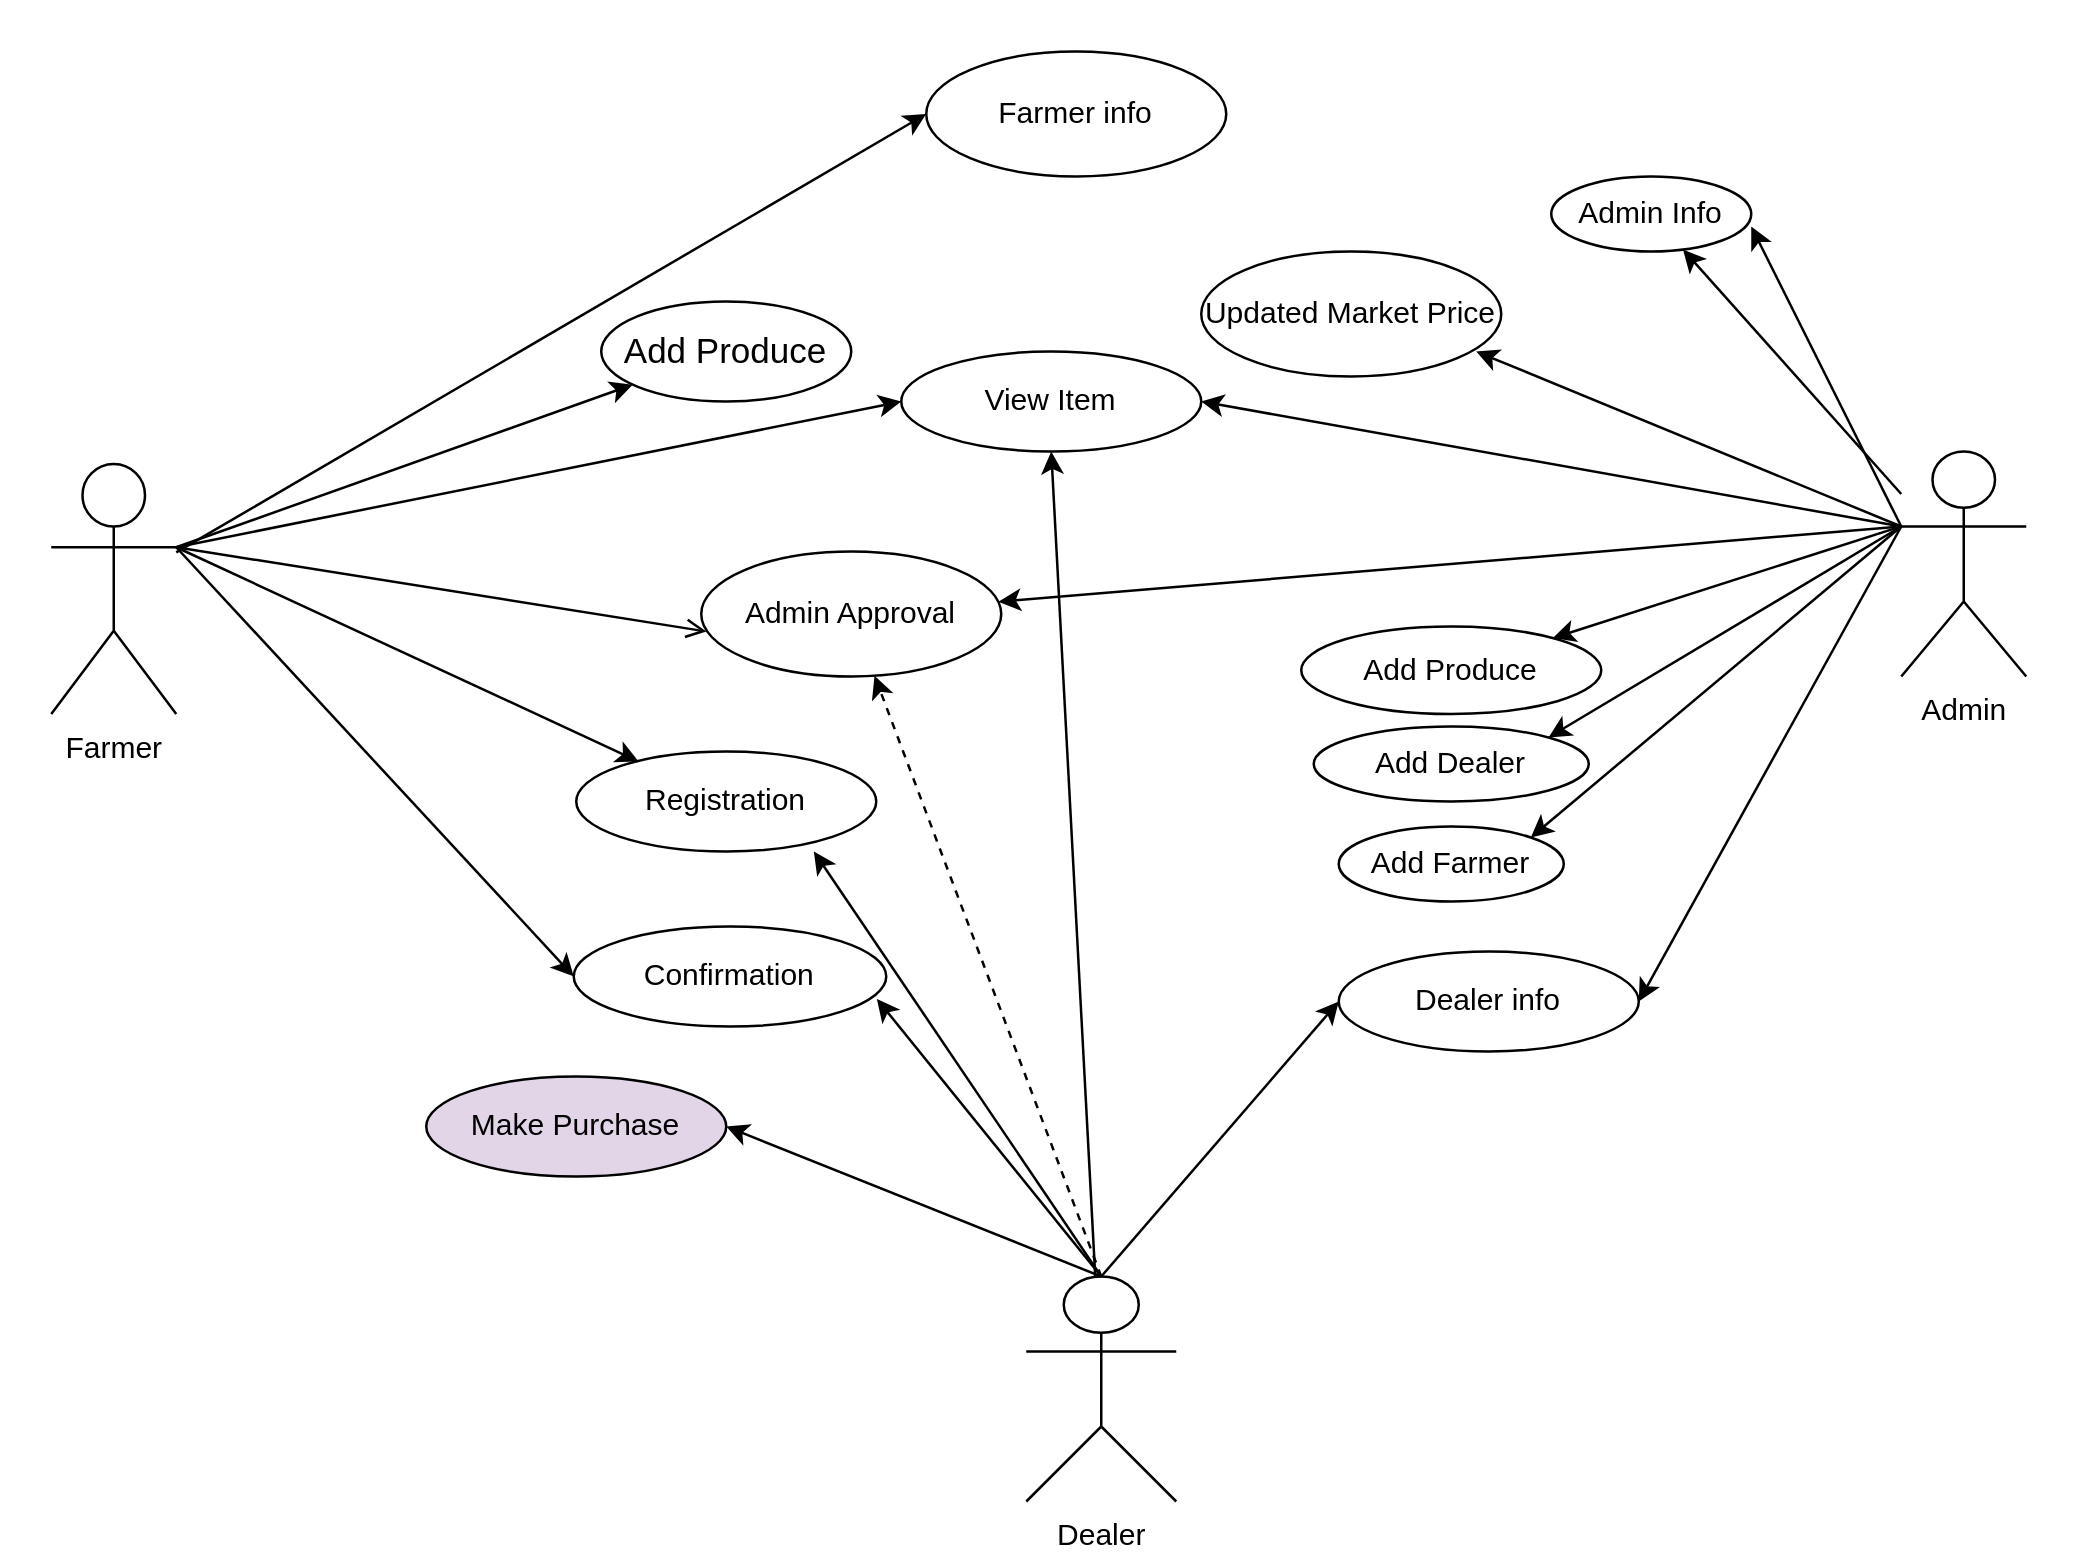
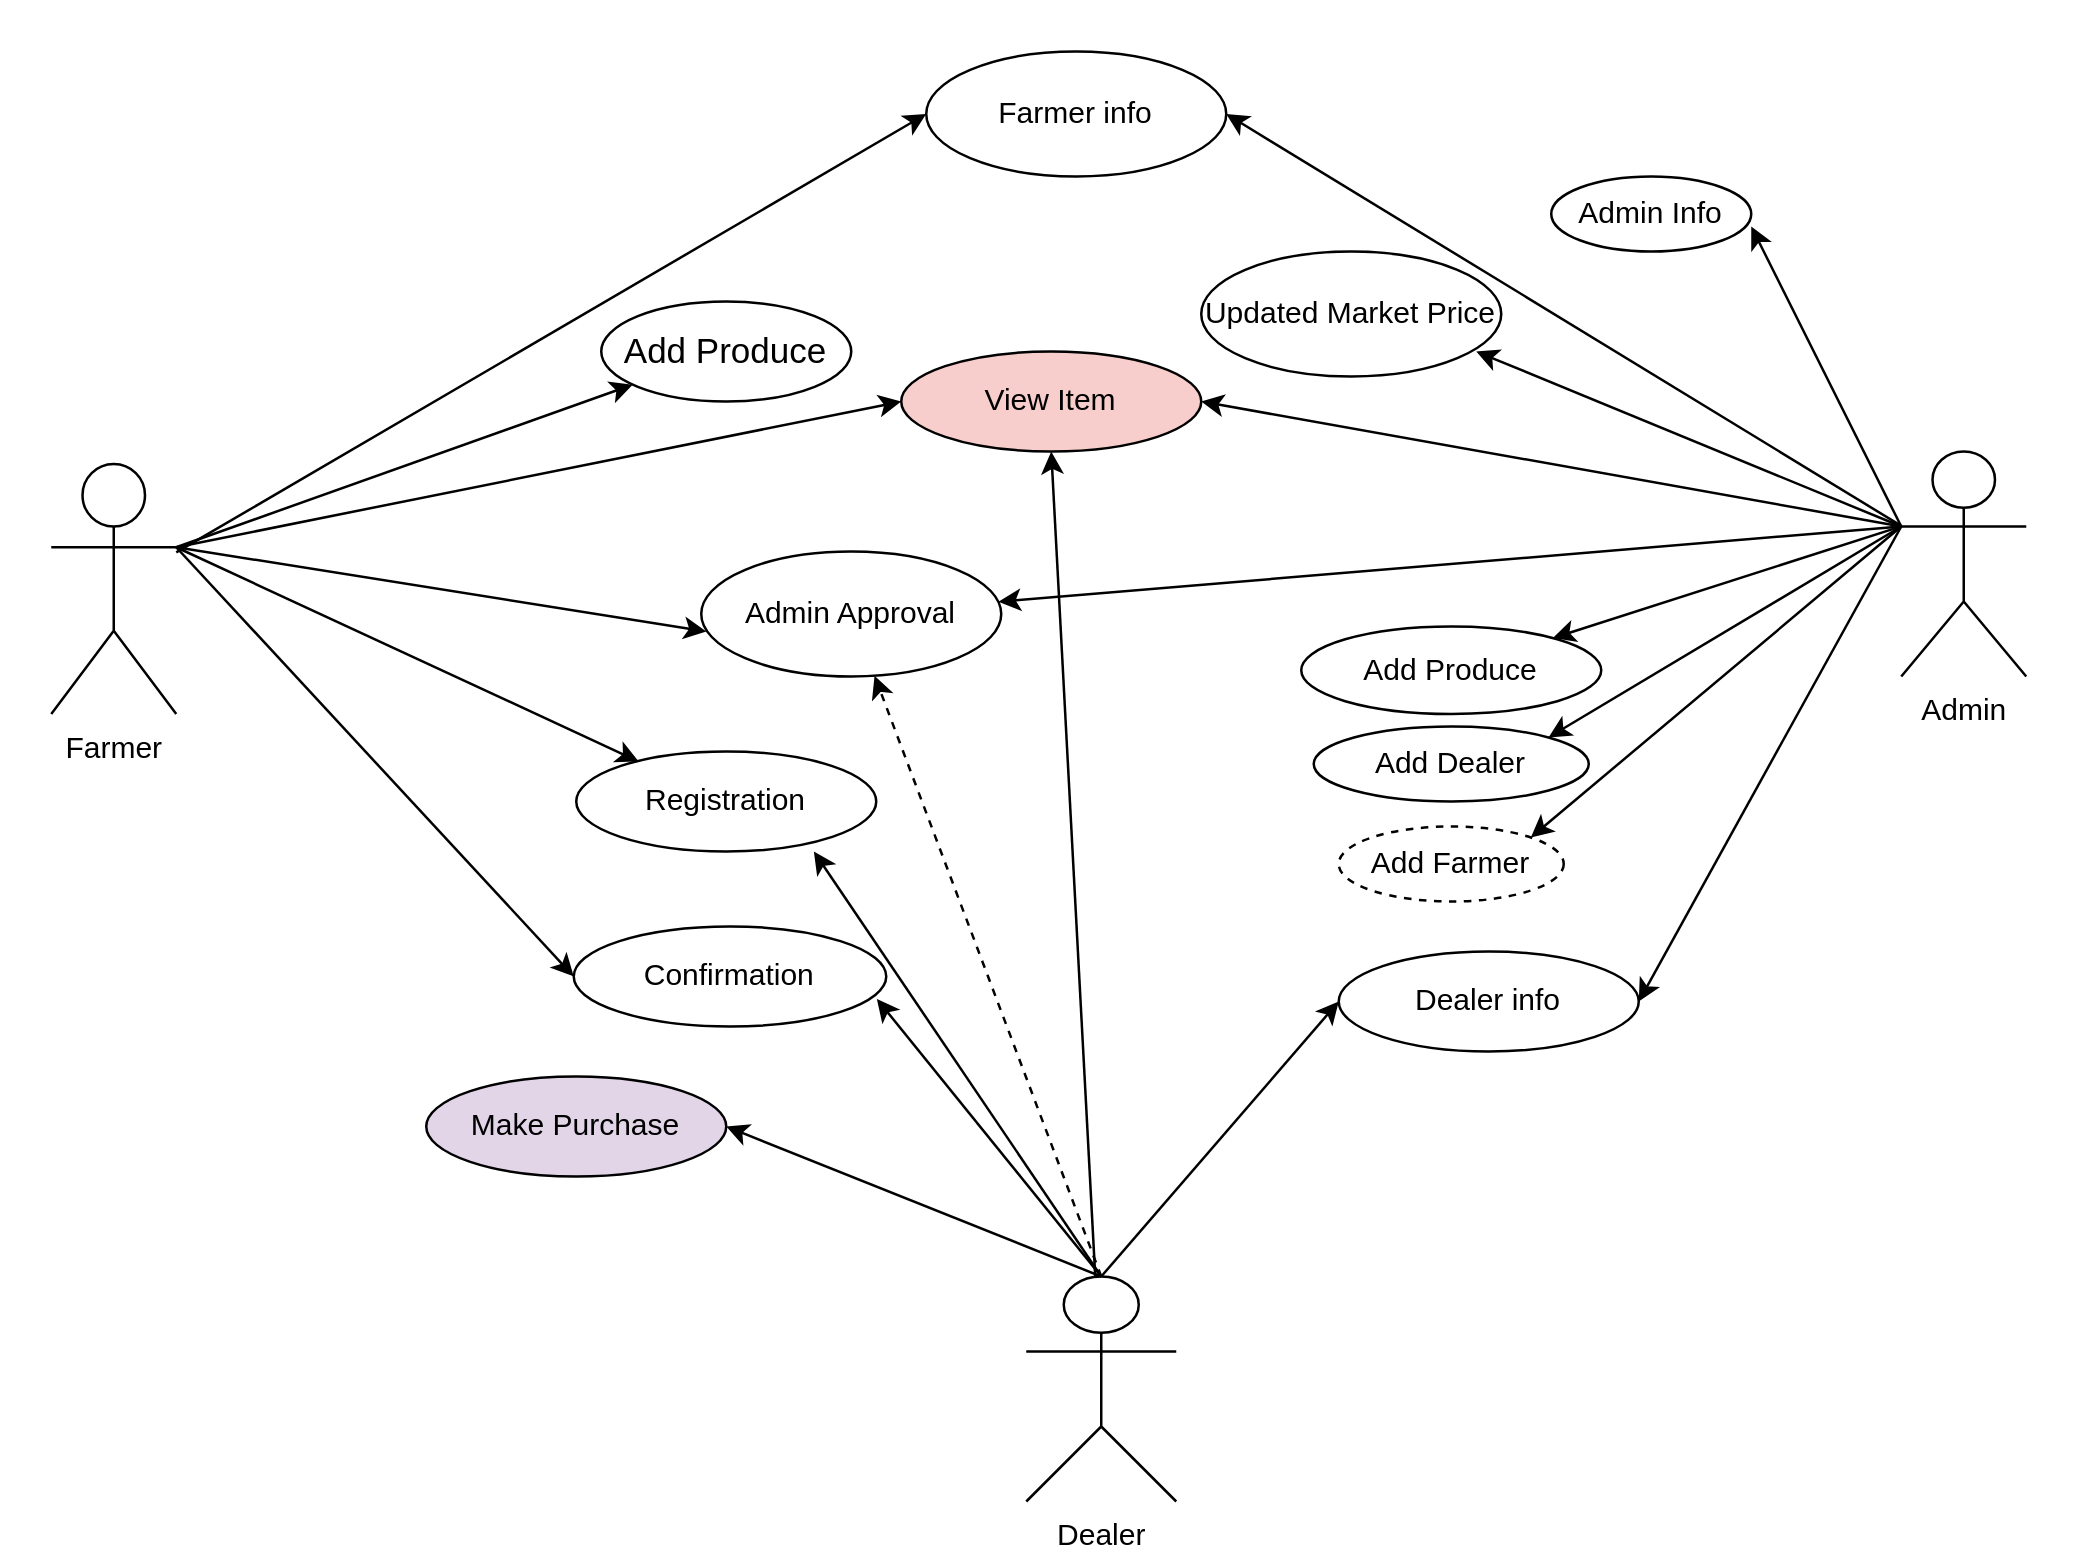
  <mxCell id="0" />
  <mxCell id="1" parent="0" />
  <mxCell id="2" value="Farmer" style="shape=umlActor;verticalLabelPosition=bottom;verticalAlign=top;html=1;outlineConnect=0;" parent="1" vertex="1"><mxGeometry x="20" y="185" width="50" height="100" as="geometry" /></mxCell>
  <mxCell id="3" value="Dealer" style="shape=umlActor;verticalLabelPosition=bottom;verticalAlign=top;html=1;outlineConnect=0;" parent="1" vertex="1"><mxGeometry x="410" y="510" width="60" height="90" as="geometry" /></mxCell>
  <mxCell id="4" value="Admin" style="shape=umlActor;verticalLabelPosition=bottom;verticalAlign=top;html=1;outlineConnect=0;" parent="1" vertex="1"><mxGeometry x="760" y="180" width="50" height="90" as="geometry" /></mxCell>
  <mxCell id="5" value="&lt;font style=&quot;font-size: 14px&quot;&gt;Add Produce&lt;/font&gt;" style="ellipse;whiteSpace=wrap;html=1;" parent="1" vertex="1"><mxGeometry x="240" y="120" width="100" height="40" as="geometry" /></mxCell>
  <mxCell id="6" value="" style="endArrow=classic;html=1;entryX=0;entryY=0.5;entryDx=0;entryDy=0;" parent="1" source="2" target="7" edge="1"><mxGeometry width="50" height="50" relative="1" as="geometry"><mxPoint x="170" y="255" as="sourcePoint" /><mxPoint x="220" y="205" as="targetPoint" /></mxGeometry></mxCell>
  <mxCell id="7" value="Farmer info" style="ellipse;whiteSpace=wrap;html=1;" parent="1" vertex="1"><mxGeometry x="370" y="20" width="120" height="50" as="geometry" /></mxCell>
- <mxCell id="8" value="" style="endArrow=classic;html=1;" parent="1" source="4" target="13" edge="1"><mxGeometry width="50" height="50" relative="1" as="geometry"><mxPoint x="400" y="130" as="sourcePoint" /><mxPoint x="450" y="80" as="targetPoint" /></mxGeometry></mxCell>
- <mxCell id="9" value="View Item" style="ellipse;whiteSpace=wrap;html=1;" parent="1" vertex="1"><mxGeometry x="360" y="140" width="120" height="40" as="geometry" /></mxCell>
+ <mxCell id="8" value="" style="endArrow=classic;html=1;entryX=1;entryY=0.5;entryDx=0;entryDy=0;" parent="1" source="4" target="7" edge="1"><mxGeometry width="50" height="50" relative="1" as="geometry"><mxPoint x="400" y="130" as="sourcePoint" /><mxPoint x="450" y="80" as="targetPoint" /></mxGeometry></mxCell>
+ <mxCell id="9" value="View Item" style="ellipse;whiteSpace=wrap;html=1;fillColor=#f8cecc;" parent="1" vertex="1"><mxGeometry x="360" y="140" width="120" height="40" as="geometry" /></mxCell>
  <mxCell id="10" value="" style="endArrow=classic;html=1;exitX=1;exitY=0.333;exitDx=0;exitDy=0;exitPerimeter=0;" parent="1" source="2" edge="1"><mxGeometry width="50" height="50" relative="1" as="geometry"><mxPoint x="120" y="210" as="sourcePoint" /><mxPoint x="360" y="160" as="targetPoint" /></mxGeometry></mxCell>
  <mxCell id="11" value="" style="endArrow=classic;html=1;exitX=0;exitY=0.333;exitDx=0;exitDy=0;exitPerimeter=0;entryX=1;entryY=0.5;entryDx=0;entryDy=0;" parent="1" source="4" target="9" edge="1"><mxGeometry width="50" height="50" relative="1" as="geometry"><mxPoint x="400" y="230" as="sourcePoint" /><mxPoint x="450" y="180" as="targetPoint" /></mxGeometry></mxCell>
  <mxCell id="12" value="" style="endArrow=classic;html=1;exitX=1;exitY=0.333;exitDx=0;exitDy=0;exitPerimeter=0;" parent="1" source="2" target="5" edge="1"><mxGeometry width="50" height="50" relative="1" as="geometry"><mxPoint x="120" y="210" as="sourcePoint" /><mxPoint x="230" y="140" as="targetPoint" /></mxGeometry></mxCell>
  <mxCell id="13" value="Admin Info" style="ellipse;whiteSpace=wrap;html=1;" parent="1" vertex="1"><mxGeometry x="620" y="70" width="80" height="30" as="geometry" /></mxCell>
  <mxCell id="14" value="" style="endArrow=classic;html=1;" parent="1" edge="1"><mxGeometry width="50" height="50" relative="1" as="geometry"><mxPoint x="760" y="210" as="sourcePoint" /><mxPoint x="700" y="90" as="targetPoint" /></mxGeometry></mxCell>
  <mxCell id="15" value="Updated Market Price" style="ellipse;whiteSpace=wrap;html=1;" parent="1" vertex="1"><mxGeometry x="480" y="100" width="120" height="50" as="geometry" /></mxCell>
  <mxCell id="16" value="" style="endArrow=classic;html=1;" parent="1" edge="1"><mxGeometry width="50" height="50" relative="1" as="geometry"><mxPoint x="760" y="210" as="sourcePoint" /><mxPoint x="590" y="140" as="targetPoint" /></mxGeometry></mxCell>
  <mxCell id="17" value="" style="endArrow=classic;html=1;entryX=0.5;entryY=1;entryDx=0;entryDy=0;" parent="1" source="3" target="9" edge="1"><mxGeometry width="50" height="50" relative="1" as="geometry"><mxPoint x="430" y="460" as="sourcePoint" /><mxPoint x="450" y="370" as="targetPoint" /></mxGeometry></mxCell>
  <mxCell id="18" value="Admin Approval" style="ellipse;whiteSpace=wrap;html=1;" parent="1" vertex="1"><mxGeometry x="280" y="220" width="120" height="50" as="geometry" /></mxCell>
  <mxCell id="19" value="" style="endArrow=classic;html=1;exitX=0.5;exitY=0;exitDx=0;exitDy=0;exitPerimeter=0;dashed=1;" parent="1" source="3" target="18" edge="1"><mxGeometry width="50" height="50" relative="1" as="geometry"><mxPoint x="440" y="480" as="sourcePoint" /><mxPoint x="450" y="370" as="targetPoint" /></mxGeometry></mxCell>
  <mxCell id="20" value="" style="endArrow=classic;html=1;exitX=0;exitY=0.333;exitDx=0;exitDy=0;exitPerimeter=0;" parent="1" source="4" target="21" edge="1"><mxGeometry width="50" height="50" relative="1" as="geometry"><mxPoint x="515" y="340" as="sourcePoint" /><mxPoint x="565" y="290" as="targetPoint" /></mxGeometry></mxCell>
  <mxCell id="21" value="Add Produce" style="ellipse;whiteSpace=wrap;html=1;" parent="1" vertex="1"><mxGeometry x="520" y="250" width="120" height="35" as="geometry" /></mxCell>
  <mxCell id="22" value="" style="endArrow=classic;html=1;exitX=0;exitY=0.333;exitDx=0;exitDy=0;exitPerimeter=0;" parent="1" source="4" target="18" edge="1"><mxGeometry width="50" height="50" relative="1" as="geometry"><mxPoint x="500" y="350" as="sourcePoint" /><mxPoint x="550" y="300" as="targetPoint" /></mxGeometry></mxCell>
- <mxCell id="23" value="" style="endArrow=open;html=1;exitX=1;exitY=0.333;exitDx=0;exitDy=0;exitPerimeter=0;entryX=0.017;entryY=0.64;entryDx=0;entryDy=0;entryPerimeter=0;" parent="1" source="2" target="18" edge="1"><mxGeometry width="50" height="50" relative="1" as="geometry"><mxPoint x="400" y="420" as="sourcePoint" /><mxPoint x="440" y="290" as="targetPoint" /></mxGeometry></mxCell>
+ <mxCell id="23" value="" style="endArrow=classic;html=1;exitX=1;exitY=0.333;exitDx=0;exitDy=0;exitPerimeter=0;entryX=0.017;entryY=0.64;entryDx=0;entryDy=0;entryPerimeter=0;" parent="1" source="2" target="18" edge="1"><mxGeometry width="50" height="50" relative="1" as="geometry"><mxPoint x="400" y="420" as="sourcePoint" /><mxPoint x="440" y="290" as="targetPoint" /></mxGeometry></mxCell>
  <mxCell id="24" value="Add Dealer" style="ellipse;whiteSpace=wrap;html=1;" parent="1" vertex="1"><mxGeometry x="525" y="290" width="110" height="30" as="geometry" /></mxCell>
  <mxCell id="25" value="" style="endArrow=classic;html=1;entryX=1;entryY=0;entryDx=0;entryDy=0;" parent="1" target="24" edge="1"><mxGeometry width="50" height="50" relative="1" as="geometry"><mxPoint x="760" y="210" as="sourcePoint" /><mxPoint x="650" y="330" as="targetPoint" /></mxGeometry></mxCell>
- <mxCell id="26" value="Add Farmer" style="ellipse;whiteSpace=wrap;html=1;" parent="1" vertex="1"><mxGeometry x="535" y="330" width="90" height="30" as="geometry" /></mxCell>
+ <mxCell id="26" value="Add Farmer" style="ellipse;whiteSpace=wrap;html=1;dashed=1;" parent="1" vertex="1"><mxGeometry x="535" y="330" width="90" height="30" as="geometry" /></mxCell>
  <mxCell id="27" value="" style="endArrow=classic;html=1;entryX=1;entryY=0;entryDx=0;entryDy=0;" parent="1" target="26" edge="1"><mxGeometry width="50" height="50" relative="1" as="geometry"><mxPoint x="760" y="210" as="sourcePoint" /><mxPoint x="640" y="330" as="targetPoint" /></mxGeometry></mxCell>
  <mxCell id="28" value="Dealer info" style="ellipse;whiteSpace=wrap;html=1;" parent="1" vertex="1"><mxGeometry x="535" y="380" width="120" height="40" as="geometry" /></mxCell>
  <mxCell id="29" value="" style="endArrow=classic;html=1;exitX=0.5;exitY=0;exitDx=0;exitDy=0;exitPerimeter=0;" parent="1" source="3" edge="1"><mxGeometry width="50" height="50" relative="1" as="geometry"><mxPoint x="485" y="450" as="sourcePoint" /><mxPoint x="535" y="400" as="targetPoint" /></mxGeometry></mxCell>
  <mxCell id="30" value="" style="endArrow=classic;html=1;entryX=1;entryY=0.5;entryDx=0;entryDy=0;" parent="1" target="28" edge="1"><mxGeometry width="50" height="50" relative="1" as="geometry"><mxPoint x="760" y="210" as="sourcePoint" /><mxPoint x="710" y="330" as="targetPoint" /></mxGeometry></mxCell>
  <mxCell id="31" value="Registration" style="ellipse;whiteSpace=wrap;html=1;" parent="1" vertex="1"><mxGeometry x="230" y="300" width="120" height="40" as="geometry" /></mxCell>
  <mxCell id="32" value="" style="endArrow=classic;html=1;exitX=0.5;exitY=0;exitDx=0;exitDy=0;exitPerimeter=0;entryX=0.792;entryY=1;entryDx=0;entryDy=0;entryPerimeter=0;" parent="1" source="3" target="31" edge="1"><mxGeometry width="50" height="50" relative="1" as="geometry"><mxPoint x="340" y="460" as="sourcePoint" /><mxPoint x="355" y="370" as="targetPoint" /></mxGeometry></mxCell>
  <mxCell id="33" value="" style="endArrow=classic;html=1;exitX=1;exitY=0.333;exitDx=0;exitDy=0;exitPerimeter=0;entryX=0.208;entryY=0.1;entryDx=0;entryDy=0;entryPerimeter=0;" parent="1" source="2" target="31" edge="1"><mxGeometry width="50" height="50" relative="1" as="geometry"><mxPoint x="210" y="410" as="sourcePoint" /><mxPoint x="260" y="360" as="targetPoint" /></mxGeometry></mxCell>
  <mxCell id="34" value="Confirmation" style="ellipse;whiteSpace=wrap;html=1;" parent="1" vertex="1"><mxGeometry x="229" y="370" width="125" height="40" as="geometry" /></mxCell>
  <mxCell id="35" value="" style="endArrow=classic;html=1;exitX=0.5;exitY=0;exitDx=0;exitDy=0;exitPerimeter=0;entryX=0.97;entryY=0.725;entryDx=0;entryDy=0;entryPerimeter=0;" parent="1" source="3" target="34" edge="1"><mxGeometry width="50" height="50" relative="1" as="geometry"><mxPoint x="170" y="480" as="sourcePoint" /><mxPoint x="220" y="430" as="targetPoint" /></mxGeometry></mxCell>
  <mxCell id="36" value="" style="endArrow=classic;html=1;exitX=1;exitY=0.333;exitDx=0;exitDy=0;exitPerimeter=0;entryX=0;entryY=0.5;entryDx=0;entryDy=0;" parent="1" source="2" target="34" edge="1"><mxGeometry width="50" height="50" relative="1" as="geometry"><mxPoint x="310" y="450" as="sourcePoint" /><mxPoint x="120" y="540" as="targetPoint" /></mxGeometry></mxCell>
  <mxCell id="37" value="Make Purchase" style="ellipse;whiteSpace=wrap;html=1;fillColor=#e1d5e7;" parent="1" vertex="1"><mxGeometry x="170" y="430" width="120" height="40" as="geometry" /></mxCell>
  <mxCell id="38" value="" style="endArrow=classic;html=1;exitX=0.5;exitY=0;exitDx=0;exitDy=0;exitPerimeter=0;entryX=1;entryY=0.5;entryDx=0;entryDy=0;" parent="1" source="3" target="37" edge="1"><mxGeometry width="50" height="50" relative="1" as="geometry"><mxPoint x="255" y="500" as="sourcePoint" /><mxPoint x="305" y="450" as="targetPoint" /></mxGeometry></mxCell>
